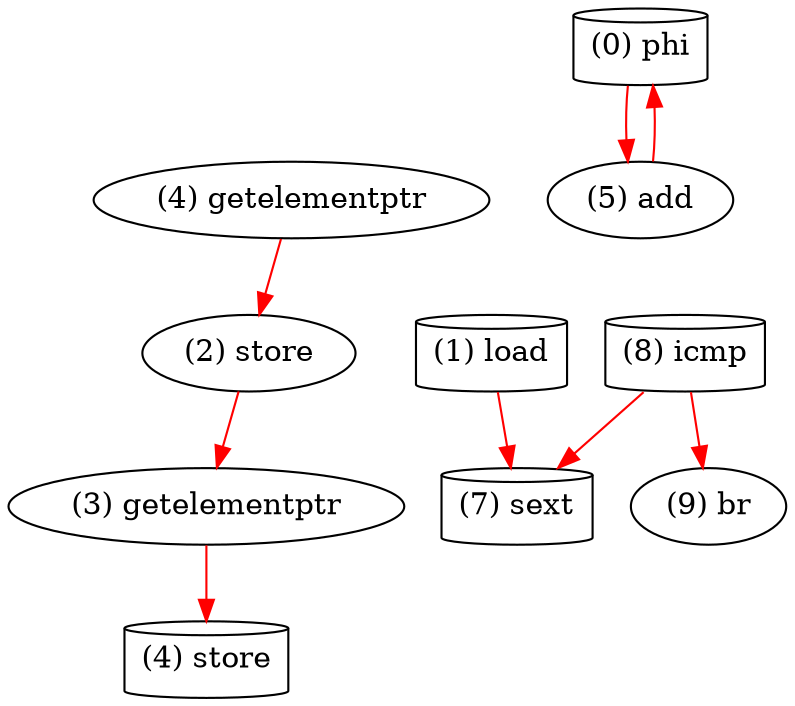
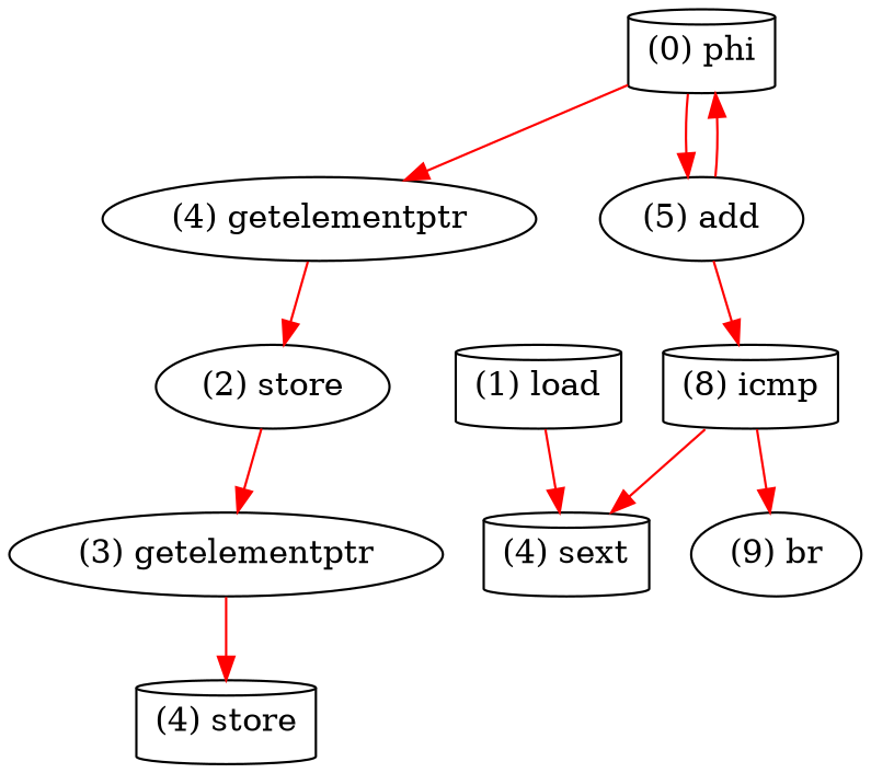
  digraph {
    node [shape=cylinder]
    edge [color=red]
    n1 [label="(0) phi"]
    n2 [label="(4) getelementptr" shape=ellipse]
    n3 [label="(5) add" shape=ellipse]
    n4 [label="(2) store" shape=ellipse]
    n5 [label="(3) getelementptr" shape=ellipse]
    n6 [label="(4) store"]
    n7 [label="(8) icmp"]
-   n8 [label="(7) sext"]
+   n8 [label="(4) sext"]
    n9 [label="(9) br" shape=ellipse]
    n10 [label="(1) load"]
+   n1 -> n2
    n1 -> n3
    n2 -> n4
    n3 -> n1
+   n3 -> n7
    n4 -> n5
    n5 -> n6
    n7 -> n8
    n7 -> n9
    n10 -> n8
  }
